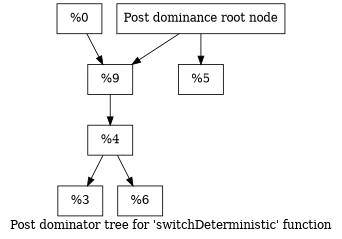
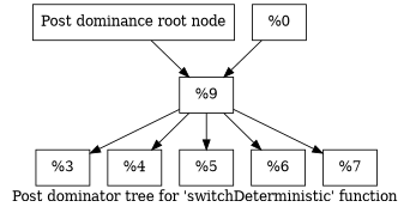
  digraph {
    label="Post dominator tree for 'switchDeterministic' function"
    node [shape=record]
    n1 [label="{Post dominance root node}"]
    n2 [label="{%9 }"]
    n3 [label="{%3 }"]
    n4 [label="{%4 }"]
    n5 [label="{%5 }"]
    n6 [label="{%6 }"]
+   n7 [label="{%7 }"]
    n8 [label="{%0 }"]
    n1 -> n2
-   n4 -> n3
+   n2 -> n3
    n2 -> n4
-   n1 -> n5
-   n4 -> n6
+   n2 -> n5
+   n2 -> n6
+   n2 -> n7
    n8 -> n2
  }
